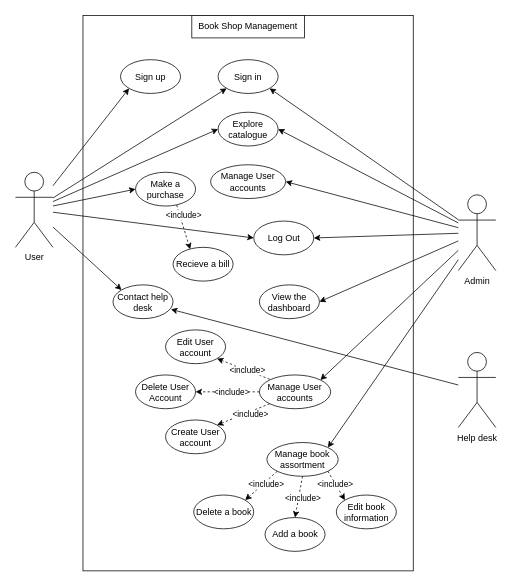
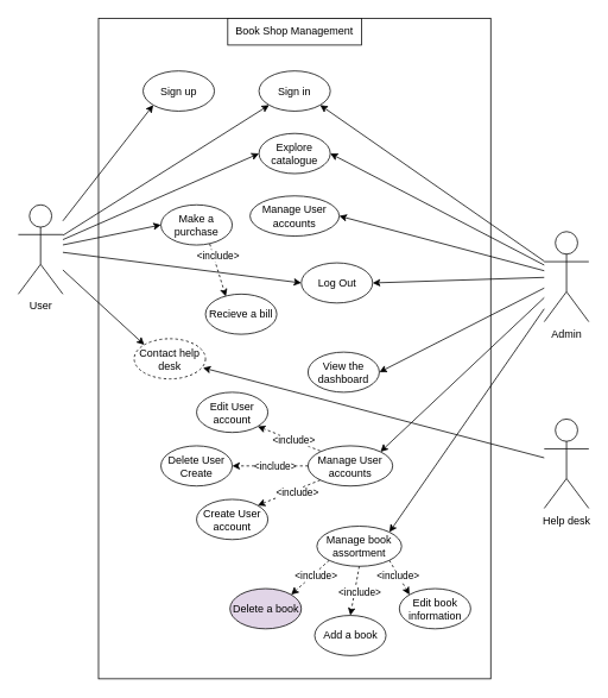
  <mxCell id="0" />
  <mxCell id="1" parent="0" />
  <mxCell id="2" value="" style="group;movable=1;resizable=1;rotatable=1;deletable=1;editable=1;locked=0;connectable=1;" vertex="1" connectable="0" parent="1"><mxGeometry x="110" y="20" width="460" height="740" as="geometry" /></mxCell>
  <mxCell id="3" value="" style="rounded=0;whiteSpace=wrap;html=1;movable=1;resizable=1;rotatable=1;deletable=1;editable=1;locked=0;connectable=1;" vertex="1" parent="2"><mxGeometry width="440" height="740" as="geometry" /></mxCell>
  <mxCell id="4" value="Sign in" style="ellipse;whiteSpace=wrap;html=1;movable=1;resizable=1;rotatable=1;deletable=1;editable=1;locked=0;connectable=1;" vertex="1" parent="2"><mxGeometry x="180" y="59" width="80" height="45" as="geometry" /></mxCell>
  <mxCell id="5" value="Make a purchase" style="ellipse;whiteSpace=wrap;html=1;movable=1;resizable=1;rotatable=1;deletable=1;editable=1;locked=0;connectable=1;" vertex="1" parent="2"><mxGeometry x="70" y="209" width="80" height="45" as="geometry" /></mxCell>
  <mxCell id="6" value="Explore catalogue" style="ellipse;whiteSpace=wrap;html=1;movable=1;resizable=1;rotatable=1;deletable=1;editable=1;locked=0;connectable=1;" vertex="1" parent="2"><mxGeometry x="180" y="129" width="80" height="45" as="geometry" /></mxCell>
  <mxCell id="7" value="Recieve a bill" style="ellipse;whiteSpace=wrap;html=1;movable=1;resizable=1;rotatable=1;deletable=1;editable=1;locked=0;connectable=1;" vertex="1" parent="2"><mxGeometry x="120" y="309" width="80" height="45" as="geometry" /></mxCell>
  <mxCell id="8" value="" style="endArrow=classic;html=1;rounded=0;exitX=0.685;exitY=0.973;exitDx=0;exitDy=0;dashed=1;entryX=0.285;entryY=0.058;entryDx=0;entryDy=0;exitPerimeter=0;movable=1;resizable=1;rotatable=1;deletable=1;editable=1;locked=0;connectable=1;entryPerimeter=0;" edge="1" parent="2" source="5" target="7"><mxGeometry width="50" height="50" relative="1" as="geometry"><mxPoint x="270" y="269" as="sourcePoint" /><mxPoint x="170" y="202" as="targetPoint" /></mxGeometry></mxCell>
  <mxCell id="9" value="&amp;lt;include&amp;gt;" style="edgeLabel;html=1;align=center;verticalAlign=middle;resizable=1;points=[];movable=1;rotatable=1;deletable=1;editable=1;locked=0;connectable=1;" vertex="1" connectable="0" parent="8"><mxGeometry x="0.051" relative="1" as="geometry"><mxPoint x="-1" y="-18" as="offset" /></mxGeometry></mxCell>
- <mxCell id="10" value="Contact help desk" style="ellipse;whiteSpace=wrap;html=1;movable=1;resizable=1;rotatable=1;deletable=1;editable=1;locked=0;connectable=1;" vertex="1" parent="2"><mxGeometry x="40" y="359" width="80" height="45" as="geometry" /></mxCell>
+ <mxCell id="10" value="Contact help desk" style="ellipse;whiteSpace=wrap;html=1;movable=1;resizable=1;rotatable=1;deletable=1;editable=1;locked=0;connectable=1;dashed=1;" vertex="1" parent="2"><mxGeometry x="40" y="359" width="80" height="45" as="geometry" /></mxCell>
  <mxCell id="11" value="Manage User accounts" style="ellipse;whiteSpace=wrap;html=1;movable=1;resizable=1;rotatable=1;deletable=1;editable=1;locked=0;connectable=1;" vertex="1" parent="2"><mxGeometry x="170" y="199" width="100" height="45" as="geometry" /></mxCell>
  <mxCell id="12" value="Manage book assortment" style="ellipse;whiteSpace=wrap;html=1;movable=1;resizable=1;rotatable=1;deletable=1;editable=1;locked=0;connectable=1;" vertex="1" parent="2"><mxGeometry x="245" y="569" width="95" height="45" as="geometry" /></mxCell>
  <mxCell id="13" value="Edit book information" style="ellipse;whiteSpace=wrap;html=1;movable=1;resizable=1;rotatable=1;deletable=1;editable=1;locked=0;connectable=1;" vertex="1" parent="2"><mxGeometry x="337.5" y="639" width="80" height="45" as="geometry" /></mxCell>
- <mxCell id="14" value="Delete a book" style="ellipse;whiteSpace=wrap;html=1;movable=1;resizable=1;rotatable=1;deletable=1;editable=1;locked=0;connectable=1;" vertex="1" parent="2"><mxGeometry x="147.5" y="639" width="80" height="45" as="geometry" /></mxCell>
+ <mxCell id="14" value="Delete a book" style="ellipse;whiteSpace=wrap;html=1;movable=1;resizable=1;rotatable=1;deletable=1;editable=1;locked=0;connectable=1;fillColor=#e1d5e7;" vertex="1" parent="2"><mxGeometry x="147.5" y="639" width="80" height="45" as="geometry" /></mxCell>
  <mxCell id="15" value="Add a book" style="ellipse;whiteSpace=wrap;html=1;movable=1;resizable=1;rotatable=1;deletable=1;editable=1;locked=0;connectable=1;" vertex="1" parent="2"><mxGeometry x="242.5" y="669" width="80" height="45" as="geometry" /></mxCell>
  <mxCell id="16" value="" style="endArrow=classic;html=1;rounded=0;exitX=0;exitY=1;exitDx=0;exitDy=0;entryX=1;entryY=0;entryDx=0;entryDy=0;dashed=1;movable=1;resizable=1;rotatable=1;deletable=1;editable=1;locked=0;connectable=1;" edge="1" parent="2" source="12" target="14"><mxGeometry width="50" height="50" relative="1" as="geometry"><mxPoint x="267.5" y="409" as="sourcePoint" /><mxPoint x="317.5" y="359" as="targetPoint" /></mxGeometry></mxCell>
  <mxCell id="17" value="&amp;lt;include&amp;gt;" style="edgeLabel;html=1;align=center;verticalAlign=middle;resizable=1;points=[];movable=1;rotatable=1;deletable=1;editable=1;locked=0;connectable=1;" vertex="1" connectable="0" parent="16"><mxGeometry x="-0.2" y="3" relative="1" as="geometry"><mxPoint as="offset" /></mxGeometry></mxCell>
  <mxCell id="18" value="" style="endArrow=classic;html=1;rounded=0;exitX=0.5;exitY=1;exitDx=0;exitDy=0;entryX=0.5;entryY=0;entryDx=0;entryDy=0;dashed=1;movable=1;resizable=1;rotatable=1;deletable=1;editable=1;locked=0;connectable=1;" edge="1" parent="2" source="12" target="15"><mxGeometry width="50" height="50" relative="1" as="geometry"><mxPoint x="267.5" y="409" as="sourcePoint" /><mxPoint x="317.5" y="359" as="targetPoint" /></mxGeometry></mxCell>
  <mxCell id="19" value="&amp;lt;include&amp;gt;" style="edgeLabel;html=1;align=center;verticalAlign=middle;resizable=1;points=[];movable=1;rotatable=1;deletable=1;editable=1;locked=0;connectable=1;" vertex="1" connectable="0" parent="18"><mxGeometry x="-0.396" y="3" relative="1" as="geometry"><mxPoint y="11" as="offset" /></mxGeometry></mxCell>
  <mxCell id="20" value="" style="endArrow=classic;html=1;rounded=0;exitX=1;exitY=1;exitDx=0;exitDy=0;entryX=0;entryY=0;entryDx=0;entryDy=0;dashed=1;movable=1;resizable=1;rotatable=1;deletable=1;editable=1;locked=0;connectable=1;" edge="1" parent="2" source="12" target="13"><mxGeometry width="50" height="50" relative="1" as="geometry"><mxPoint x="267.5" y="409" as="sourcePoint" /><mxPoint x="317.5" y="359" as="targetPoint" /></mxGeometry></mxCell>
  <mxCell id="21" value="&amp;lt;include&amp;gt;" style="edgeLabel;html=1;align=center;verticalAlign=middle;resizable=1;points=[];movable=1;rotatable=1;deletable=1;editable=1;locked=0;connectable=1;" vertex="1" connectable="0" parent="20"><mxGeometry x="-0.128" y="-1" relative="1" as="geometry"><mxPoint as="offset" /></mxGeometry></mxCell>
  <mxCell id="22" value="Manage User accounts" style="ellipse;whiteSpace=wrap;html=1;movable=1;resizable=1;rotatable=1;deletable=1;editable=1;locked=0;connectable=1;" vertex="1" parent="2"><mxGeometry x="235" y="479" width="95" height="45" as="geometry" /></mxCell>
  <mxCell id="23" value="Edit User account" style="ellipse;whiteSpace=wrap;html=1;movable=1;resizable=1;rotatable=1;deletable=1;editable=1;locked=0;connectable=1;" vertex="1" parent="2"><mxGeometry x="110" y="419" width="80" height="45" as="geometry" /></mxCell>
  <mxCell id="24" value="Create User account" style="ellipse;whiteSpace=wrap;html=1;movable=1;resizable=1;rotatable=1;deletable=1;editable=1;locked=0;connectable=1;" vertex="1" parent="2"><mxGeometry x="110" y="539" width="80" height="45" as="geometry" /></mxCell>
- <mxCell id="25" value="Delete User Account" style="ellipse;whiteSpace=wrap;html=1;movable=1;resizable=1;rotatable=1;deletable=1;editable=1;locked=0;connectable=1;" vertex="1" parent="2"><mxGeometry x="70" y="479" width="80" height="45" as="geometry" /></mxCell>
+ <mxCell id="25" value="Delete User Create" style="ellipse;whiteSpace=wrap;html=1;movable=1;resizable=1;rotatable=1;deletable=1;editable=1;locked=0;connectable=1;" vertex="1" parent="2"><mxGeometry x="70" y="479" width="80" height="45" as="geometry" /></mxCell>
  <mxCell id="26" value="" style="endArrow=classic;html=1;rounded=0;exitX=0;exitY=1;exitDx=0;exitDy=0;entryX=1;entryY=0;entryDx=0;entryDy=0;dashed=1;movable=1;resizable=1;rotatable=1;deletable=1;editable=1;locked=0;connectable=1;" edge="1" parent="2" source="22" target="24"><mxGeometry width="50" height="50" relative="1" as="geometry"><mxPoint x="300" y="129" as="sourcePoint" /><mxPoint x="350" y="79" as="targetPoint" /></mxGeometry></mxCell>
  <mxCell id="27" value="&amp;lt;include&amp;gt;" style="edgeLabel;html=1;align=center;verticalAlign=middle;resizable=1;points=[];movable=1;rotatable=1;deletable=1;editable=1;locked=0;connectable=1;" vertex="1" connectable="0" parent="26"><mxGeometry x="-0.2" y="3" relative="1" as="geometry"><mxPoint as="offset" /></mxGeometry></mxCell>
  <mxCell id="28" value="" style="endArrow=classic;html=1;rounded=0;exitX=0;exitY=0.5;exitDx=0;exitDy=0;entryX=1;entryY=0.5;entryDx=0;entryDy=0;dashed=1;movable=1;resizable=1;rotatable=1;deletable=1;editable=1;locked=0;connectable=1;" edge="1" parent="2" source="22" target="25"><mxGeometry width="50" height="50" relative="1" as="geometry"><mxPoint x="300" y="129" as="sourcePoint" /><mxPoint x="350" y="79" as="targetPoint" /></mxGeometry></mxCell>
  <mxCell id="29" value="&amp;lt;include&amp;gt;" style="edgeLabel;html=1;align=center;verticalAlign=middle;resizable=1;points=[];movable=1;rotatable=1;deletable=1;editable=1;locked=0;connectable=1;" vertex="1" connectable="0" parent="28"><mxGeometry x="-0.396" y="3" relative="1" as="geometry"><mxPoint x="-12" y="-3" as="offset" /></mxGeometry></mxCell>
  <mxCell id="30" value="" style="endArrow=classic;html=1;rounded=0;exitX=0;exitY=0;exitDx=0;exitDy=0;entryX=1;entryY=1;entryDx=0;entryDy=0;dashed=1;movable=1;resizable=1;rotatable=1;deletable=1;editable=1;locked=0;connectable=1;" edge="1" parent="2" target="23"><mxGeometry width="50" height="50" relative="1" as="geometry"><mxPoint x="248.713" y="484.685" as="sourcePoint" /><mxPoint x="208.6" y="461.23" as="targetPoint" /></mxGeometry></mxCell>
  <mxCell id="31" value="&amp;lt;include&amp;gt;" style="edgeLabel;html=1;align=center;verticalAlign=middle;resizable=1;points=[];movable=1;rotatable=1;deletable=1;editable=1;locked=0;connectable=1;" vertex="1" connectable="0" parent="30"><mxGeometry x="-0.128" y="-1" relative="1" as="geometry"><mxPoint y="1" as="offset" /></mxGeometry></mxCell>
- <mxCell id="32" value="View the dashboard" style="ellipse;whiteSpace=wrap;html=1;movable=1;resizable=1;rotatable=1;deletable=1;editable=1;locked=0;connectable=1;" vertex="1" parent="2"><mxGeometry x="235" y="359" width="80" height="45" as="geometry" /></mxCell>
+ <mxCell id="32" value="View the dashboard" style="ellipse;whiteSpace=wrap;html=1;movable=1;resizable=1;rotatable=1;deletable=1;editable=1;locked=0;connectable=1;" vertex="1" parent="2"><mxGeometry x="235" y="374" width="80" height="45" as="geometry" /></mxCell>
  <mxCell id="33" value="Log Out" style="ellipse;whiteSpace=wrap;html=1;movable=1;resizable=1;rotatable=1;deletable=1;editable=1;locked=0;connectable=1;" vertex="1" parent="2"><mxGeometry x="227.5" y="274" width="80" height="45" as="geometry" /></mxCell>
  <mxCell id="34" value="Sign up" style="ellipse;whiteSpace=wrap;html=1;movable=1;resizable=1;rotatable=1;deletable=1;editable=1;locked=0;connectable=1;" vertex="1" parent="2"><mxGeometry x="50" y="59" width="80" height="45" as="geometry" /></mxCell>
  <mxCell id="35" value="" style="rounded=0;whiteSpace=wrap;html=1;movable=1;resizable=1;rotatable=1;deletable=1;editable=1;locked=0;connectable=1;" vertex="1" parent="2"><mxGeometry x="145" width="150" height="30" as="geometry" /></mxCell>
  <mxCell id="36" value="Book Shop Management" style="text;html=1;strokeColor=none;fillColor=none;align=center;verticalAlign=middle;whiteSpace=wrap;rounded=0;movable=1;resizable=1;rotatable=1;deletable=1;editable=1;locked=0;connectable=1;" vertex="1" parent="2"><mxGeometry x="150" y="5" width="140" height="20" as="geometry" /></mxCell>
  <mxCell id="37" value="User" style="shape=umlActor;verticalLabelPosition=bottom;verticalAlign=top;html=1;outlineConnect=0;movable=1;resizable=1;rotatable=1;deletable=1;editable=1;locked=0;connectable=1;" vertex="1" parent="1"><mxGeometry x="20" y="229" width="50" height="100" as="geometry" /></mxCell>
  <mxCell id="38" value="Admin" style="shape=umlActor;verticalLabelPosition=bottom;verticalAlign=top;html=1;outlineConnect=0;movable=1;resizable=1;rotatable=1;deletable=1;editable=1;locked=0;connectable=1;" vertex="1" parent="1"><mxGeometry x="610" y="259" width="50" height="101" as="geometry" /></mxCell>
  <mxCell id="39" value="" style="endArrow=classic;html=1;rounded=0;entryX=0;entryY=1;entryDx=0;entryDy=0;movable=1;resizable=1;rotatable=1;deletable=1;editable=1;locked=0;connectable=1;" edge="1" parent="1" source="37" target="4"><mxGeometry width="50" height="50" relative="1" as="geometry"><mxPoint x="380" y="289" as="sourcePoint" /><mxPoint x="430" y="239" as="targetPoint" /></mxGeometry></mxCell>
  <mxCell id="40" value="" style="endArrow=classic;html=1;rounded=0;entryX=0;entryY=0.5;entryDx=0;entryDy=0;movable=1;resizable=1;rotatable=1;deletable=1;editable=1;locked=0;connectable=1;" edge="1" parent="1" source="37" target="6"><mxGeometry width="50" height="50" relative="1" as="geometry"><mxPoint x="380" y="289" as="sourcePoint" /><mxPoint x="430" y="239" as="targetPoint" /></mxGeometry></mxCell>
  <mxCell id="41" value="" style="endArrow=classic;html=1;rounded=0;entryX=0;entryY=0.5;entryDx=0;entryDy=0;movable=1;resizable=1;rotatable=1;deletable=1;editable=1;locked=0;connectable=1;" edge="1" parent="1" source="37" target="5"><mxGeometry width="50" height="50" relative="1" as="geometry"><mxPoint x="380" y="289" as="sourcePoint" /><mxPoint x="430" y="239" as="targetPoint" /></mxGeometry></mxCell>
  <mxCell id="42" value="" style="endArrow=classic;html=1;rounded=0;entryX=0;entryY=0;entryDx=0;entryDy=0;movable=1;resizable=1;rotatable=1;deletable=1;editable=1;locked=0;connectable=1;" edge="1" parent="1" source="37" target="10"><mxGeometry width="50" height="50" relative="1" as="geometry"><mxPoint x="380" y="289" as="sourcePoint" /><mxPoint x="430" y="239" as="targetPoint" /></mxGeometry></mxCell>
  <mxCell id="43" value="" style="endArrow=classic;html=1;rounded=0;entryX=1;entryY=0.5;entryDx=0;entryDy=0;movable=1;resizable=1;rotatable=1;deletable=1;editable=1;locked=0;connectable=1;" edge="1" parent="1" source="38" target="6"><mxGeometry width="50" height="50" relative="1" as="geometry"><mxPoint x="380" y="289" as="sourcePoint" /><mxPoint x="430" y="239" as="targetPoint" /></mxGeometry></mxCell>
  <mxCell id="44" value="" style="endArrow=classic;html=1;rounded=0;entryX=1;entryY=1;entryDx=0;entryDy=0;movable=1;resizable=1;rotatable=1;deletable=1;editable=1;locked=0;connectable=1;" edge="1" parent="1" source="38" target="4"><mxGeometry width="50" height="50" relative="1" as="geometry"><mxPoint x="380" y="289" as="sourcePoint" /><mxPoint x="430" y="239" as="targetPoint" /></mxGeometry></mxCell>
  <mxCell id="45" value="" style="endArrow=classic;html=1;rounded=0;entryX=1;entryY=0.5;entryDx=0;entryDy=0;movable=1;resizable=1;rotatable=1;deletable=1;editable=1;locked=0;connectable=1;" edge="1" parent="1" source="38" target="11"><mxGeometry width="50" height="50" relative="1" as="geometry"><mxPoint x="380" y="289" as="sourcePoint" /><mxPoint x="430" y="239" as="targetPoint" /></mxGeometry></mxCell>
  <mxCell id="46" value="" style="endArrow=classic;html=1;rounded=0;entryX=1;entryY=0;entryDx=0;entryDy=0;movable=1;resizable=1;rotatable=1;deletable=1;editable=1;locked=0;connectable=1;" edge="1" parent="1" source="38" target="12"><mxGeometry width="50" height="50" relative="1" as="geometry"><mxPoint x="380" y="289" as="sourcePoint" /><mxPoint x="430" y="239" as="targetPoint" /></mxGeometry></mxCell>
  <mxCell id="47" value="" style="endArrow=classic;html=1;rounded=0;entryX=1;entryY=0;entryDx=0;entryDy=0;" edge="1" parent="1" source="38" target="22"><mxGeometry width="50" height="50" relative="1" as="geometry"><mxPoint x="380" y="519" as="sourcePoint" /><mxPoint x="430" y="469" as="targetPoint" /></mxGeometry></mxCell>
  <mxCell id="48" value="" style="endArrow=classic;html=1;rounded=0;entryX=1;entryY=0.5;entryDx=0;entryDy=0;" edge="1" parent="1" source="38" target="32"><mxGeometry width="50" height="50" relative="1" as="geometry"><mxPoint x="380" y="519" as="sourcePoint" /><mxPoint x="430" y="469" as="targetPoint" /></mxGeometry></mxCell>
  <mxCell id="49" value="" style="endArrow=classic;html=1;rounded=0;entryX=1;entryY=0.5;entryDx=0;entryDy=0;" edge="1" parent="1" source="38" target="33"><mxGeometry width="50" height="50" relative="1" as="geometry"><mxPoint x="380" y="319" as="sourcePoint" /><mxPoint x="430" y="269" as="targetPoint" /></mxGeometry></mxCell>
  <mxCell id="50" value="" style="endArrow=classic;html=1;rounded=0;entryX=0;entryY=0.5;entryDx=0;entryDy=0;" edge="1" parent="1" source="37" target="33"><mxGeometry width="50" height="50" relative="1" as="geometry"><mxPoint x="380" y="319" as="sourcePoint" /><mxPoint x="430" y="269" as="targetPoint" /></mxGeometry></mxCell>
  <mxCell id="51" value="Help desk" style="shape=umlActor;verticalLabelPosition=bottom;verticalAlign=top;html=1;outlineConnect=0;movable=1;resizable=1;rotatable=1;deletable=1;editable=1;locked=0;connectable=1;" vertex="1" parent="1"><mxGeometry x="610" y="469" width="50" height="100" as="geometry" /></mxCell>
  <mxCell id="52" value="" style="endArrow=classic;html=1;rounded=0;entryX=0.965;entryY=0.724;entryDx=0;entryDy=0;entryPerimeter=0;" edge="1" parent="1" source="51" target="10"><mxGeometry width="50" height="50" relative="1" as="geometry"><mxPoint x="390" y="419" as="sourcePoint" /><mxPoint x="440" y="369" as="targetPoint" /></mxGeometry></mxCell>
  <mxCell id="53" value="" style="endArrow=classic;html=1;rounded=0;entryX=0;entryY=1;entryDx=0;entryDy=0;" edge="1" parent="1" source="37" target="34"><mxGeometry width="50" height="50" relative="1" as="geometry"><mxPoint x="390" y="179" as="sourcePoint" /><mxPoint x="440" y="129" as="targetPoint" /></mxGeometry></mxCell>
